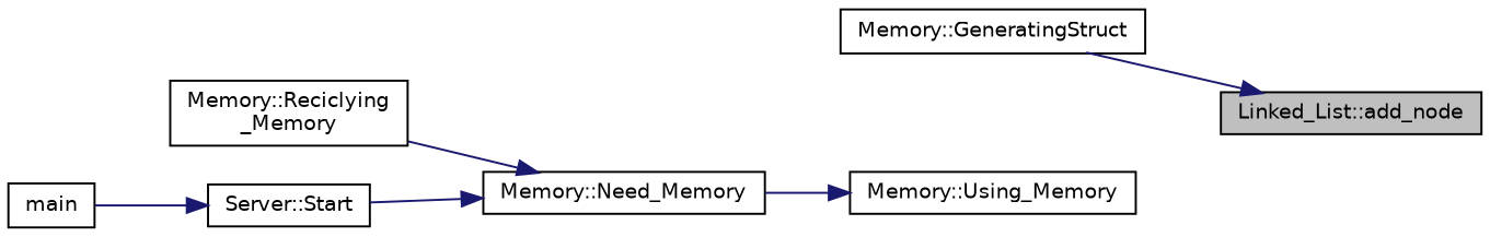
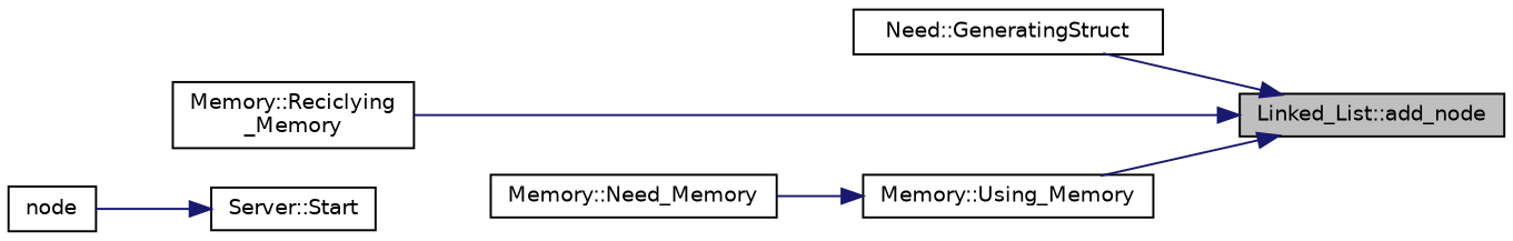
  digraph {
    rankdir=RL
    node [color=black fillcolor=white fontname=Helvetica fontsize=10 shape=record style=filled]
    edge [color=midnightblue dir=back fontname=Helvetica fontsize=10 labelfontname=Helvetica labelfontsize=10 style=solid]
    n1 [fillcolor=grey75 fontcolor=black height=0.2 label="Linked_List::add_node" width=0.4]
-   n2 [height=0.2 label="Memory::GeneratingStruct" width=0.4]
+   n2 [height=0.2 label="Need::GeneratingStruct" width=0.4]
    n3 [height=0.2 label="Memory::Reciclying\l_Memory" width=0.4]
    n4 [height=0.2 label="Memory::Using_Memory" width=0.4]
    n5 [height=0.2 label="Memory::Need_Memory" width=0.4]
    n6 [height=0.2 label="Server::Start" width=0.4]
-   n7 [height=0.2 label=main width=0.4]
+   n7 [height=0.2 label="node" width=0.4]
    n1 -> n2
-   n5 -> n3
+   n1 -> n3
+   n1 -> n4
    n4 -> n5
-   n5 -> n6
    n6 -> n7
  }
